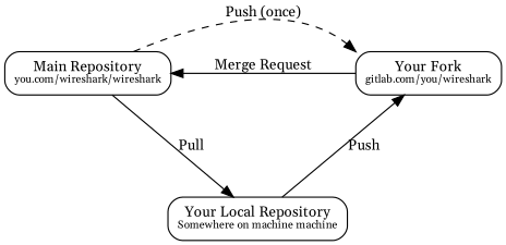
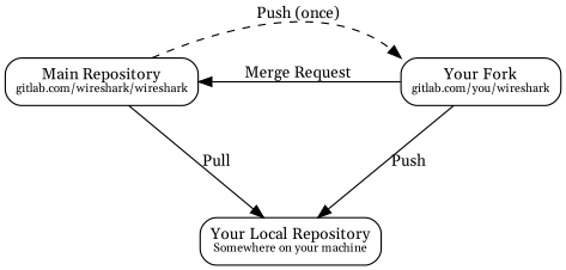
  digraph {
    fontname=Georgia
    fontsize=12
    nodesep=1.0
    rankdir=TB
    ranksep=1.0
    node [fontname=Georgia fontsize=12 shape=box style=rounded]
    edge [fontname=Georgia fontsize=12]
-   n1 [label=<Main Repository<br/><font point-size="9">you.com/wireshark/wireshark</font>>]
+   n1 [label=<Main Repository<br/><font point-size="9">gitlab.com/wireshark/wireshark</font>>]
    n2 [label=<Your Fork<br/><font point-size="9">gitlab.com/you/wireshark</font>>]
-   n3 [label=<Your Local Repository<br/><font point-size="9">Somewhere on machine machine</font>>]
+   n3 [label=<Your Local Repository<br/><font point-size="9">Somewhere on your machine</font>>]
    subgraph sub_1 {
      rank=same
      n1
      n2
    }
    n1 -> n2 [headport=nw label="Push (once)" style=dashed]
    n1 -> n3 [label=Pull]
    n2 -> n1 [label="Merge Request"]
-   n3 -> n2 [label=Push]
+   n2 -> n3 [label=Push]
  }
